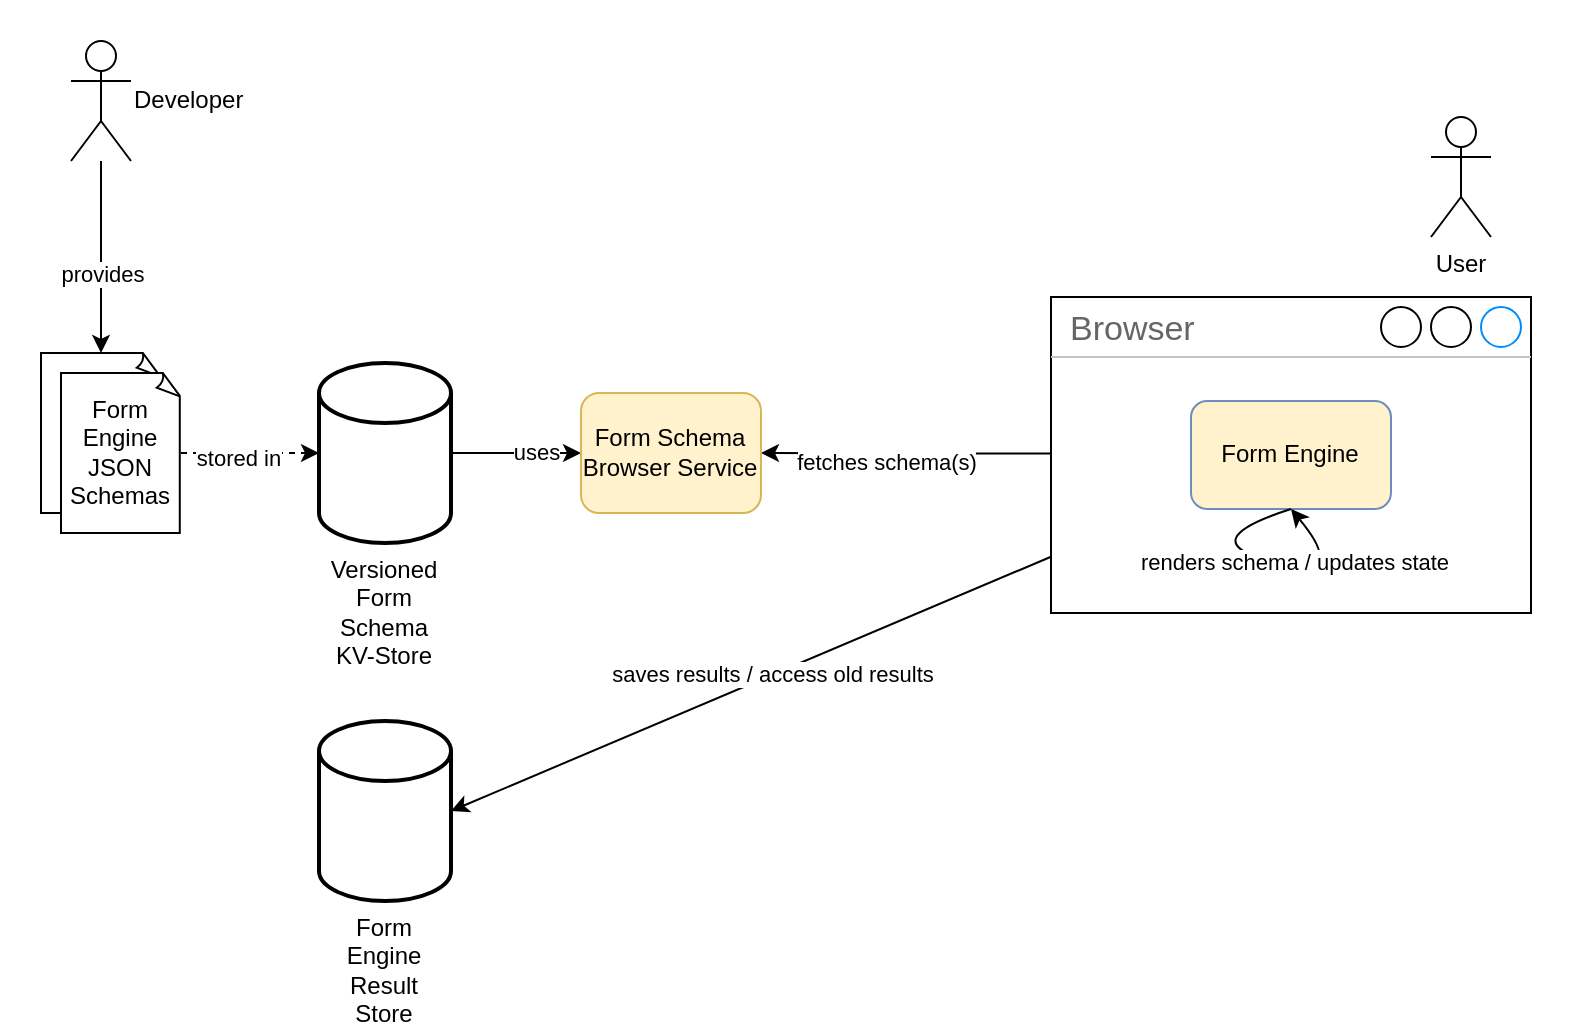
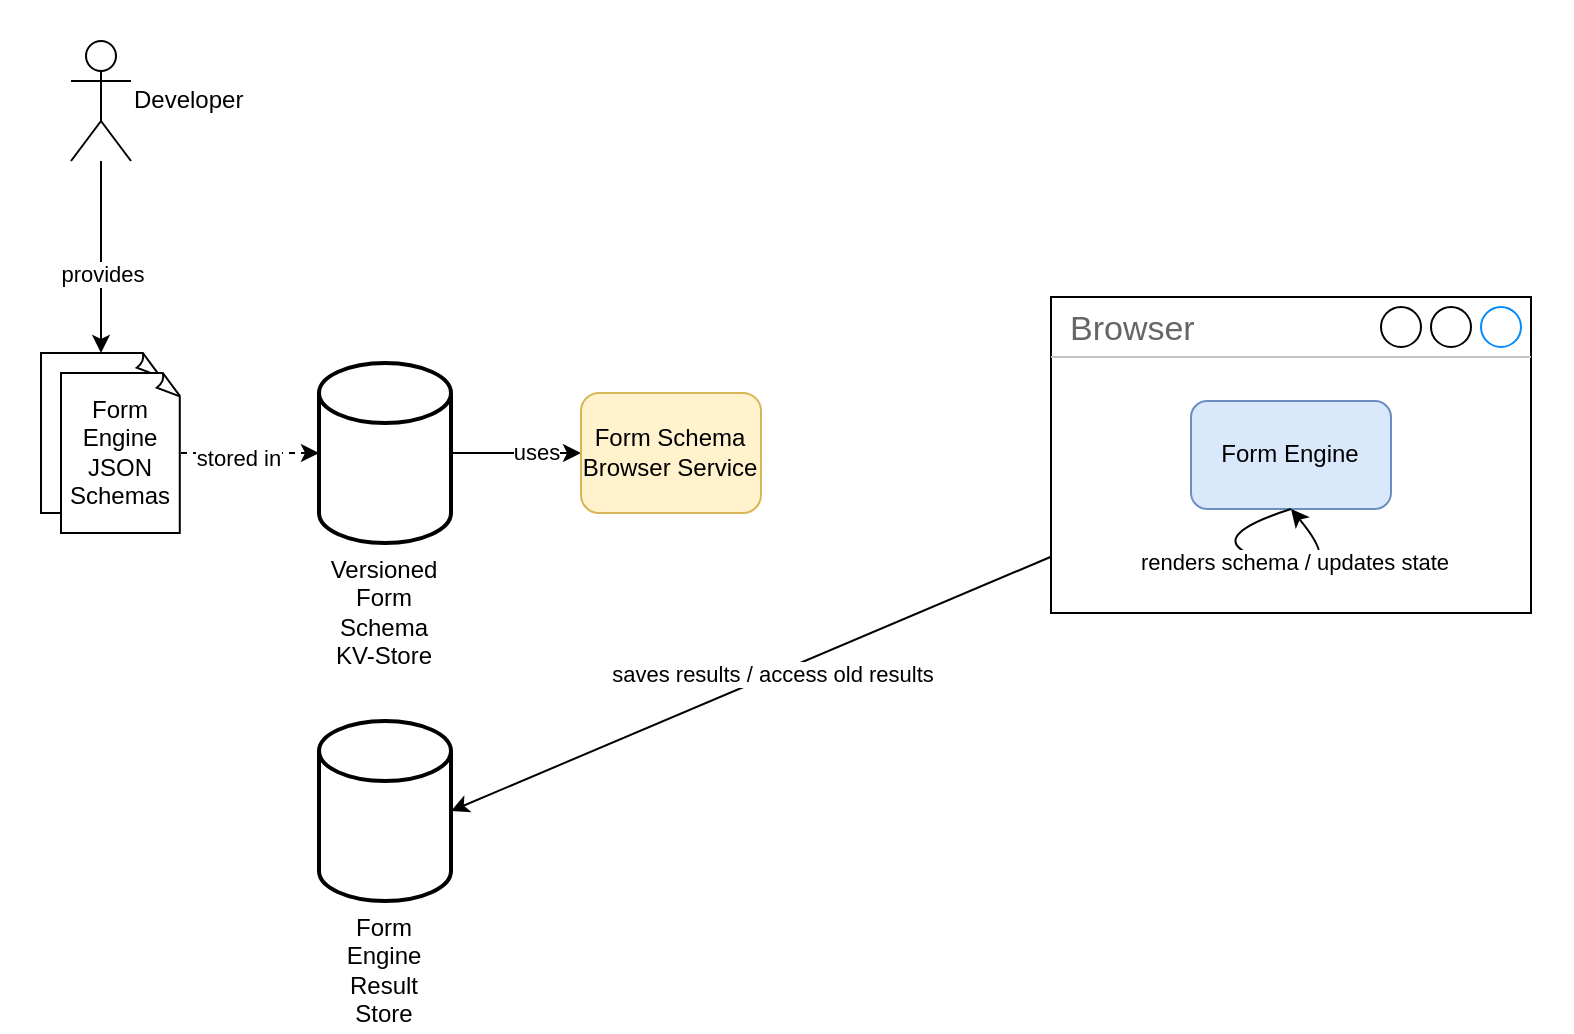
  <mxCell id="0" />
  <mxCell id="1" parent="0" />
  <mxCell id="2" style="edgeStyle=orthogonalEdgeStyle;rounded=0;orthogonalLoop=1;jettySize=auto;html=1;entryX=0.5;entryY=0;entryDx=0;entryDy=0;entryPerimeter=0;" edge="1" parent="1" source="4" target="11"><mxGeometry relative="1" as="geometry" /></mxCell>
  <mxCell id="3" value="provides" style="edgeLabel;html=1;align=center;verticalAlign=middle;resizable=0;points=[];" vertex="1" connectable="0" parent="2"><mxGeometry x="0.169" relative="1" as="geometry"><mxPoint as="offset" /></mxGeometry></mxCell>
  <mxCell id="4" value="Developer" style="shape=umlActor;verticalLabelPosition=middle;verticalAlign=middle;html=1;outlineConnect=0;labelPosition=right;align=left;" vertex="1" parent="1"><mxGeometry x="35" y="20" width="30" height="60" as="geometry" /></mxCell>
  <mxCell id="5" value="" style="edgeStyle=orthogonalEdgeStyle;rounded=0;orthogonalLoop=1;jettySize=auto;html=1;" edge="1" parent="1" source="7" target="15"><mxGeometry relative="1" as="geometry" /></mxCell>
  <mxCell id="6" value="uses" style="edgeLabel;html=1;align=center;verticalAlign=middle;resizable=0;points=[];" vertex="1" connectable="0" parent="5"><mxGeometry x="0.287" y="1" relative="1" as="geometry"><mxPoint as="offset" /></mxGeometry></mxCell>
  <mxCell id="7" value="Versioned Form Schema KV-Store" style="strokeWidth=2;html=1;shape=mxgraph.flowchart.database;whiteSpace=wrap;labelPosition=center;verticalLabelPosition=bottom;align=center;verticalAlign=top;" vertex="1" parent="1"><mxGeometry x="159" y="181" width="66" height="90" as="geometry" /></mxCell>
  <mxCell id="8" style="edgeStyle=orthogonalEdgeStyle;rounded=0;orthogonalLoop=1;jettySize=auto;html=1;exitX=1;exitY=0.5;exitDx=0;exitDy=0;exitPerimeter=0;entryX=0;entryY=0.5;entryDx=0;entryDy=0;entryPerimeter=0;dashed=1;" edge="1" parent="1" source="12" target="7"><mxGeometry relative="1" as="geometry" /></mxCell>
  <mxCell id="9" value="stored in" style="edgeLabel;html=1;align=center;verticalAlign=middle;resizable=0;points=[];" vertex="1" connectable="0" parent="8"><mxGeometry x="-0.202" y="-2" relative="1" as="geometry"><mxPoint as="offset" /></mxGeometry></mxCell>
  <mxCell id="10" value="" style="group" vertex="1" connectable="0" parent="1"><mxGeometry x="20" y="176" width="70" height="90" as="geometry" /></mxCell>
  <mxCell id="11" value="" style="whiteSpace=wrap;html=1;shape=mxgraph.basic.document" vertex="1" parent="10"><mxGeometry width="60" height="80" as="geometry" /></mxCell>
  <mxCell id="12" value="Form Engine&lt;br&gt;JSON Schemas" style="whiteSpace=wrap;html=1;shape=mxgraph.basic.document" vertex="1" parent="10"><mxGeometry x="10" y="10" width="60" height="80" as="geometry" /></mxCell>
- <mxCell id="13" style="edgeStyle=orthogonalEdgeStyle;rounded=0;orthogonalLoop=1;jettySize=auto;html=1;exitX=-0.002;exitY=0.495;exitDx=0;exitDy=0;exitPerimeter=0;entryX=1;entryY=0.5;entryDx=0;entryDy=0;" edge="1" parent="1" source="19" target="15"><mxGeometry relative="1" as="geometry"><mxPoint x="425" y="130" as="targetPoint" /></mxGeometry></mxCell>
- <mxCell id="14" value="fetches schema(s)" style="edgeLabel;html=1;align=center;verticalAlign=middle;resizable=0;points=[];" vertex="1" connectable="0" parent="13"><mxGeometry x="0.14" y="4" relative="1" as="geometry"><mxPoint as="offset" /></mxGeometry></mxCell>
  <mxCell id="15" value="Form Schema Browser Service" style="rounded=1;whiteSpace=wrap;html=1;fillColor=#fff2cc;strokeColor=#d6b656;" vertex="1" parent="1"><mxGeometry x="290" y="196" width="90" height="60" as="geometry" /></mxCell>
  <mxCell id="16" value="" style="group" vertex="1" connectable="0" parent="1"><mxGeometry x="525" y="58" width="240" height="248" as="geometry" /></mxCell>
- <mxCell id="17" value="User" style="shape=umlActor;verticalLabelPosition=bottom;verticalAlign=top;html=1;outlineConnect=0;" vertex="1" parent="16"><mxGeometry x="190" width="30" height="60" as="geometry" /></mxCell>
  <mxCell id="18" value="" style="group" vertex="1" connectable="0" parent="16"><mxGeometry y="90" width="240" height="158" as="geometry" /></mxCell>
  <mxCell id="19" value="Browser" style="strokeWidth=1;shadow=0;dashed=0;align=center;html=1;shape=mxgraph.mockup.containers.window;align=left;verticalAlign=top;spacingLeft=8;strokeColor2=#008cff;strokeColor3=#c4c4c4;fontColor=#666666;mainText=;fontSize=17;labelBackgroundColor=none;whiteSpace=wrap;" vertex="1" parent="18"><mxGeometry width="240" height="158" as="geometry" /></mxCell>
- <mxCell id="20" value="Form Engine" style="rounded=1;whiteSpace=wrap;html=1;fillColor=#fff2cc;strokeColor=#6c8ebf;" vertex="1" parent="18"><mxGeometry x="70" y="52" width="100" height="54" as="geometry" /></mxCell>
+ <mxCell id="20" value="Form Engine" style="rounded=1;whiteSpace=wrap;html=1;fillColor=#dae8fc;strokeColor=#6c8ebf;" vertex="1" parent="18"><mxGeometry x="70" y="52" width="100" height="54" as="geometry" /></mxCell>
  <mxCell id="21" value="" style="curved=1;endArrow=classic;html=1;rounded=0;entryX=0.5;entryY=1;entryDx=0;entryDy=0;exitX=0.5;exitY=1;exitDx=0;exitDy=0;" edge="1" parent="18" source="20" target="20"><mxGeometry width="50" height="50" relative="1" as="geometry"><mxPoint x="20" y="122" as="sourcePoint" /><mxPoint x="70" y="72" as="targetPoint" /><Array as="points"><mxPoint x="70" y="122" /><mxPoint x="150" y="142" /></Array></mxGeometry></mxCell>
  <mxCell id="22" value="renders schema / updates state" style="edgeLabel;html=1;align=center;verticalAlign=middle;resizable=0;points=[];" vertex="1" connectable="0" parent="21"><mxGeometry x="0.159" y="2" relative="1" as="geometry"><mxPoint as="offset" /></mxGeometry></mxCell>
  <mxCell id="23" value="Form Engine Result Store" style="strokeWidth=2;html=1;shape=mxgraph.flowchart.database;whiteSpace=wrap;labelPosition=center;verticalLabelPosition=bottom;align=center;verticalAlign=top;" vertex="1" parent="1"><mxGeometry x="159" y="360" width="66" height="90" as="geometry" /></mxCell>
  <mxCell id="24" value="" style="endArrow=classic;html=1;rounded=0;entryX=1;entryY=0.5;entryDx=0;entryDy=0;entryPerimeter=0;" edge="1" parent="1" source="19" target="23"><mxGeometry width="50" height="50" relative="1" as="geometry"><mxPoint x="435" y="440" as="sourcePoint" /><mxPoint x="575" y="450" as="targetPoint" /></mxGeometry></mxCell>
  <mxCell id="25" value="saves results / access old results" style="edgeLabel;html=1;align=center;verticalAlign=middle;resizable=0;points=[];" vertex="1" connectable="0" parent="24"><mxGeometry x="-0.073" relative="1" as="geometry"><mxPoint as="offset" /></mxGeometry></mxCell>
